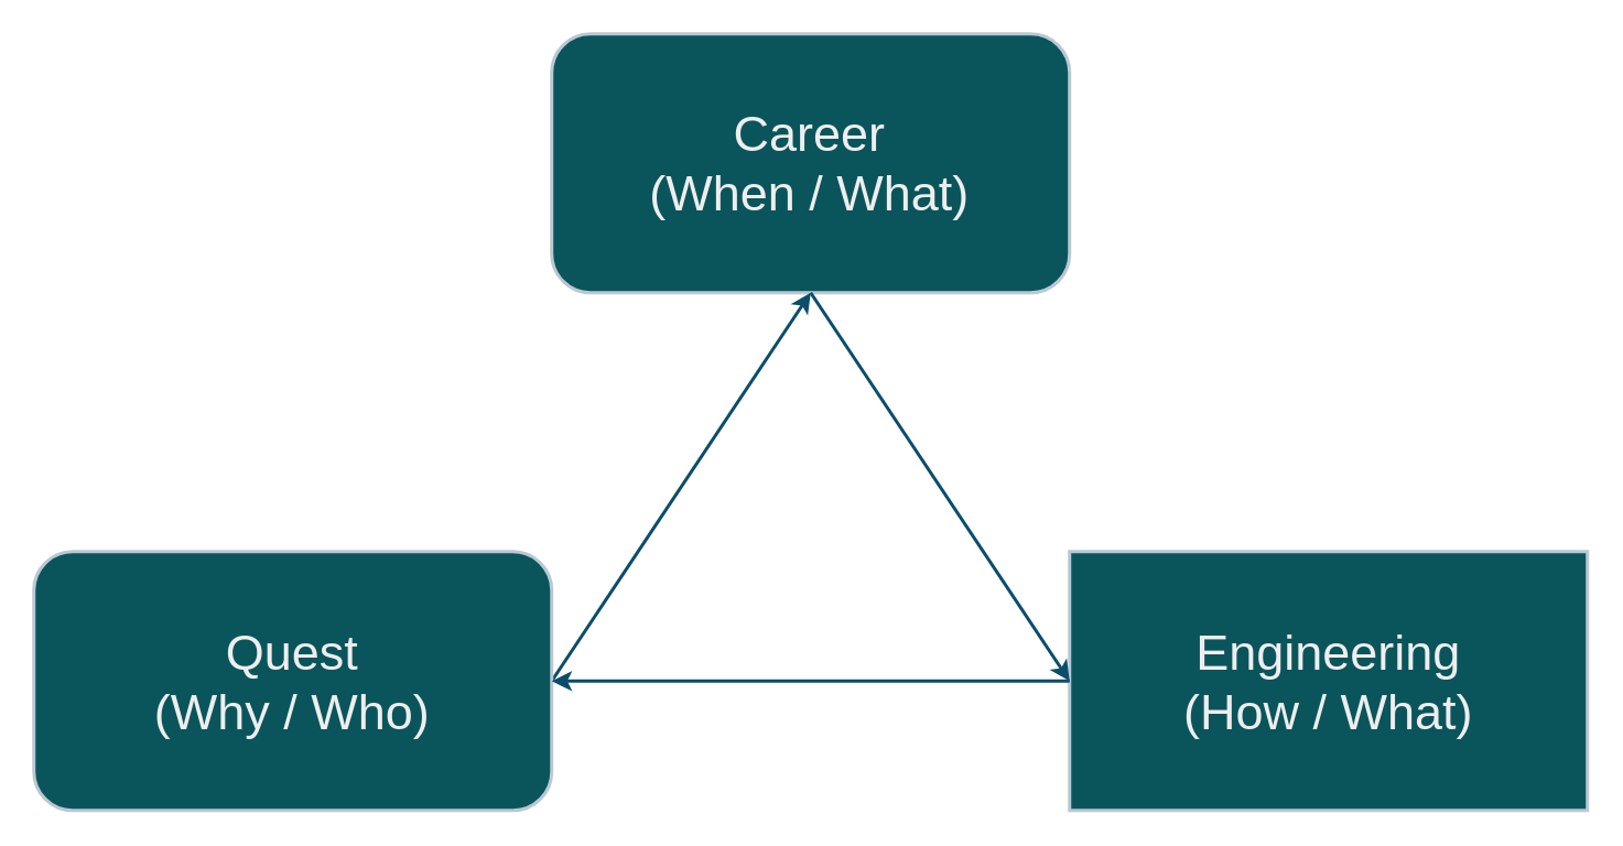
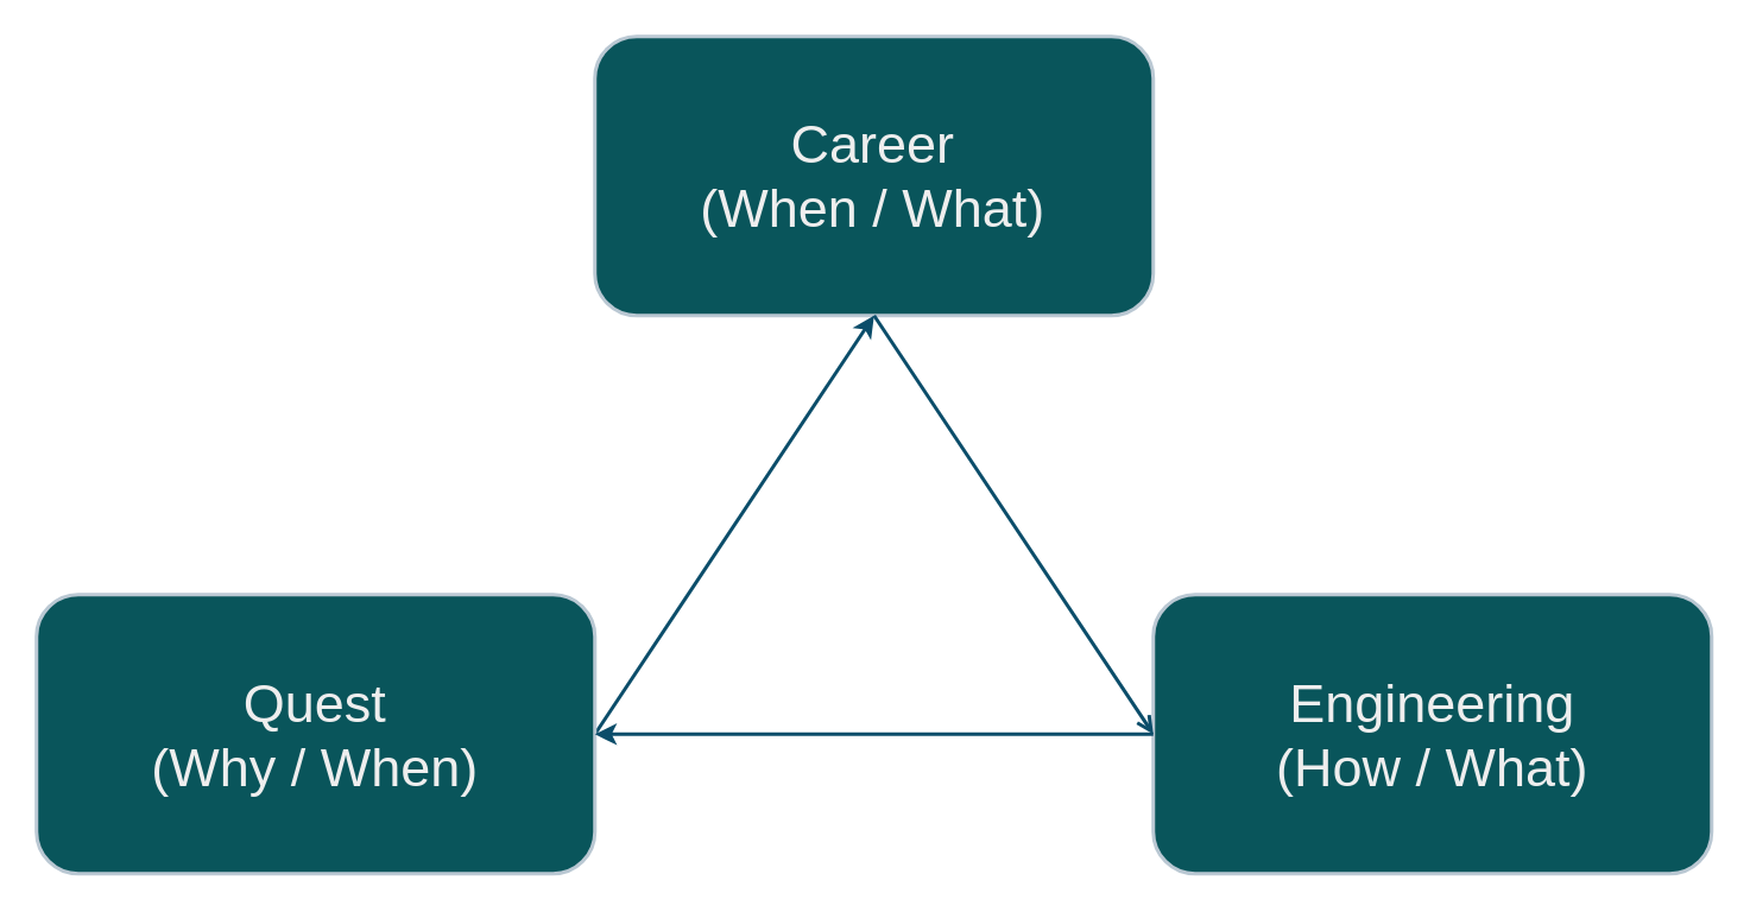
  <mxCell id="0" />
  <mxCell id="1" parent="0" />
  <mxCell id="2" value="" style="group" parent="1" vertex="1" connectable="0"><mxGeometry x="20" y="20" width="940" height="470" as="geometry" /></mxCell>
  <mxCell id="3" value="&lt;span style=&quot;font-size: 30px&quot;&gt;Career&lt;br&gt;&lt;/span&gt;&lt;span style=&quot;font-size: 30px&quot;&gt;(When / What)&lt;/span&gt;&lt;span style=&quot;font-size: 30px&quot;&gt;&lt;br&gt;&lt;/span&gt;" style="whiteSpace=wrap;html=1;rounded=1;fillColor=#09555B;strokeColor=#BAC8D3;fontColor=#EEEEEE;strokeWidth=2;" parent="2" vertex="1"><mxGeometry x="313.333" width="313.333" height="156.667" as="geometry" /></mxCell>
- <mxCell id="4" value="&lt;span style=&quot;font-size: 30px&quot;&gt;Engineering&lt;br&gt;&lt;/span&gt;&lt;span style=&quot;font-size: 30px&quot;&gt;(How / What)&lt;/span&gt;&lt;span style=&quot;font-size: 30px&quot;&gt;&lt;br&gt;&lt;/span&gt;" style="whiteSpace=wrap;html=1;fillColor=#09555B;strokeColor=#BAC8D3;fontColor=#EEEEEE;strokeWidth=2;rounded=0;" parent="2" vertex="1"><mxGeometry x="626.667" y="313.333" width="313.333" height="156.667" as="geometry" /></mxCell>
- <mxCell id="5" style="edgeStyle=none;orthogonalLoop=1;jettySize=auto;html=1;exitX=0.5;exitY=1;exitDx=0;exitDy=0;entryX=0;entryY=0.5;entryDx=0;entryDy=0;strokeColor=#0B4D6A;strokeWidth=2;" parent="2" source="3" target="4" edge="1"><mxGeometry relative="1" as="geometry" /></mxCell>
+ <mxCell id="4" value="&lt;span style=&quot;font-size: 30px&quot;&gt;Engineering&lt;br&gt;&lt;/span&gt;&lt;span style=&quot;font-size: 30px&quot;&gt;(How / What)&lt;/span&gt;&lt;span style=&quot;font-size: 30px&quot;&gt;&lt;br&gt;&lt;/span&gt;" style="whiteSpace=wrap;html=1;rounded=1;fillColor=#09555B;strokeColor=#BAC8D3;fontColor=#EEEEEE;strokeWidth=2;" parent="2" vertex="1"><mxGeometry x="626.667" y="313.333" width="313.333" height="156.667" as="geometry" /></mxCell>
+ <mxCell id="5" style="edgeStyle=none;orthogonalLoop=1;jettySize=auto;html=1;exitX=0.5;exitY=1;exitDx=0;exitDy=0;entryX=0;entryY=0.5;entryDx=0;entryDy=0;strokeColor=#0B4D6A;strokeWidth=2;endArrow=open;" parent="2" source="3" target="4" edge="1"><mxGeometry relative="1" as="geometry" /></mxCell>
  <mxCell id="6" style="orthogonalLoop=1;jettySize=auto;html=1;exitX=1;exitY=0.5;exitDx=0;exitDy=0;entryX=0.5;entryY=1;entryDx=0;entryDy=0;strokeColor=#0B4D6A;strokeWidth=2;" parent="2" source="7" target="3" edge="1"><mxGeometry relative="1" as="geometry" /></mxCell>
- <mxCell id="7" value="&lt;span style=&quot;font-size: 30px&quot;&gt;Quest&lt;br&gt;&lt;/span&gt;&lt;span style=&quot;font-size: 30px&quot;&gt;(Why / Who)&lt;/span&gt;&lt;span style=&quot;font-size: 30px&quot;&gt;&lt;br&gt;&lt;/span&gt;" style="whiteSpace=wrap;html=1;rounded=1;fillColor=#09555B;strokeColor=#BAC8D3;fontColor=#EEEEEE;strokeWidth=2;" parent="2" vertex="1"><mxGeometry y="313.333" width="313.333" height="156.667" as="geometry" /></mxCell>
+ <mxCell id="7" value="&lt;span style=&quot;font-size: 30px&quot;&gt;Quest&lt;br&gt;&lt;/span&gt;&lt;span style=&quot;font-size: 30px&quot;&gt;(Why / When)&lt;/span&gt;&lt;span style=&quot;font-size: 30px&quot;&gt;&lt;br&gt;&lt;/span&gt;" style="whiteSpace=wrap;html=1;rounded=1;fillColor=#09555B;strokeColor=#BAC8D3;fontColor=#EEEEEE;strokeWidth=2;" parent="2" vertex="1"><mxGeometry y="313.333" width="313.333" height="156.667" as="geometry" /></mxCell>
  <mxCell id="8" style="orthogonalLoop=1;jettySize=auto;html=1;exitX=0;exitY=0.5;exitDx=0;exitDy=0;entryX=1;entryY=0.5;entryDx=0;entryDy=0;strokeColor=#0B4D6A;strokeWidth=2;" parent="2" source="4" target="7" edge="1"><mxGeometry relative="1" as="geometry" /></mxCell>
